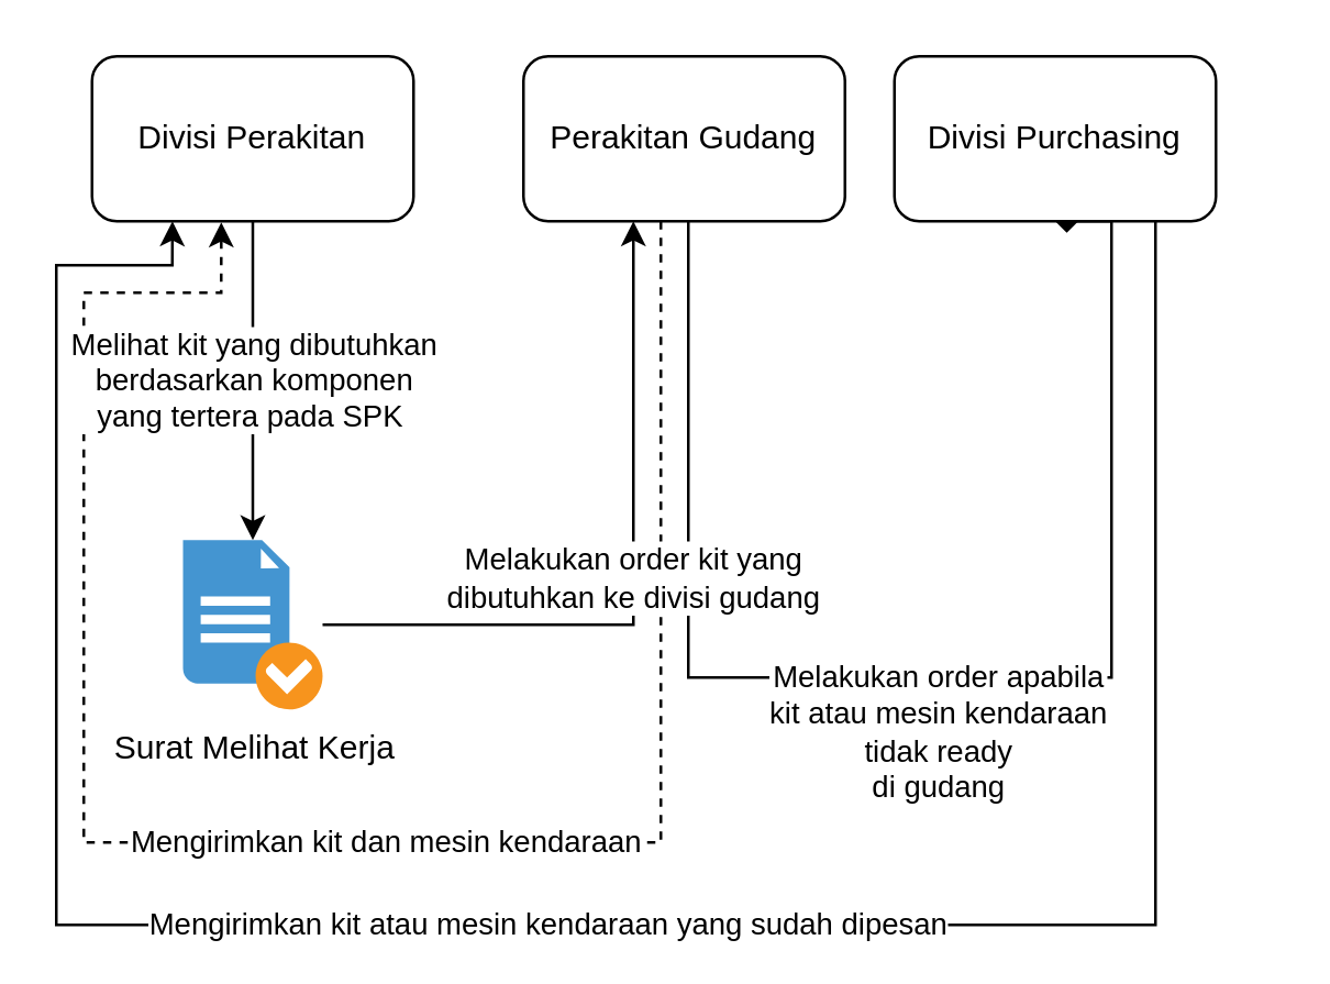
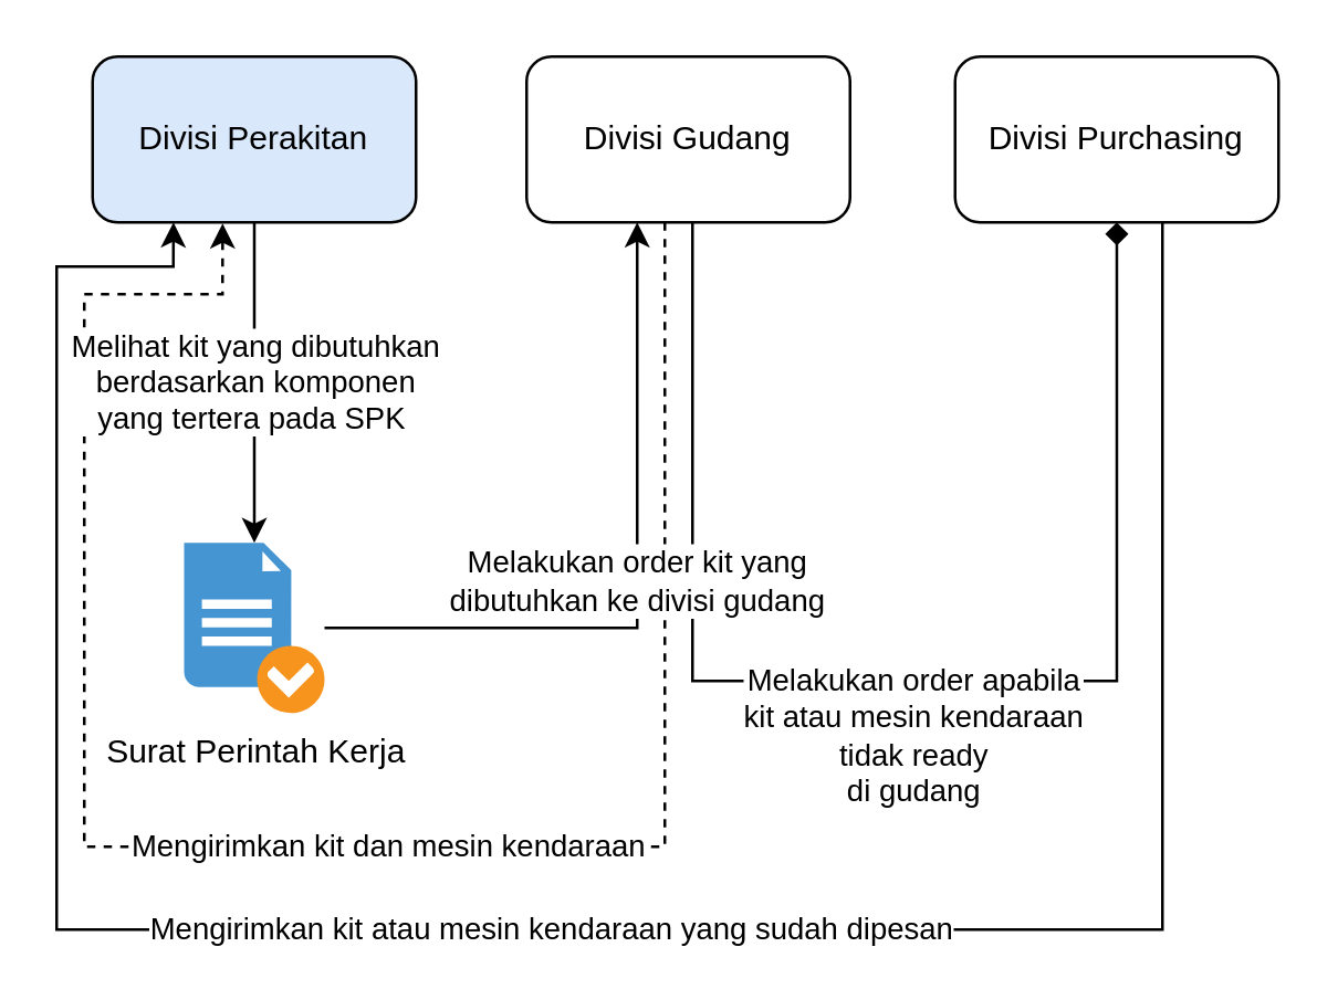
  <mxCell id="0" />
  <mxCell id="1" parent="0" />
  <mxCell id="2" value="Mengirimkan kit dan mesin kendaraan" style="edgeStyle=orthogonalEdgeStyle;rounded=0;orthogonalLoop=1;jettySize=auto;html=1;entryX=0.402;entryY=1.006;entryDx=0;entryDy=0;entryPerimeter=0;dashed=1;" edge="1" parent="1" source="4" target="6"><mxGeometry x="-0.084" relative="1" as="geometry"><Array as="points"><mxPoint x="240" y="306" /><mxPoint x="30" y="306" /><mxPoint x="30" y="106" /><mxPoint x="80" y="106" /></Array><mxPoint as="offset" /></mxGeometry></mxCell>
  <mxCell id="3" value="Melakukan order apabila &lt;br&gt;kit atau mesin kendaraan &lt;br&gt;tidak ready &lt;br&gt;di gudang" style="edgeStyle=orthogonalEdgeStyle;rounded=0;orthogonalLoop=1;jettySize=auto;html=1;entryX=0.5;entryY=1;entryDx=0;entryDy=0;endArrow=diamond;" edge="1" parent="1" source="4" target="8"><mxGeometry x="0.013" y="-20" relative="1" as="geometry"><Array as="points"><mxPoint x="250" y="246" /><mxPoint x="404" y="246" /></Array><mxPoint as="offset" /></mxGeometry></mxCell>
- <mxCell id="4" value="Perakitan Gudang" style="rounded=1;whiteSpace=wrap;html=1;" vertex="1" parent="1"><mxGeometry x="190" y="20" width="117" height="60" as="geometry" /></mxCell>
+ <mxCell id="4" value="Divisi Gudang" style="rounded=1;whiteSpace=wrap;html=1;" vertex="1" parent="1"><mxGeometry x="190" y="20" width="117" height="60" as="geometry" /></mxCell>
  <mxCell id="5" value="Melihat kit yang dibutuhkan &lt;br&gt;berdasarkan komponen &lt;br&gt;yang tertera pada SPK&amp;nbsp;" style="edgeStyle=orthogonalEdgeStyle;rounded=0;orthogonalLoop=1;jettySize=auto;html=1;" edge="1" parent="1" source="6" target="10"><mxGeometry relative="1" as="geometry" /></mxCell>
- <mxCell id="6" value="Divisi Perakitan" style="rounded=1;whiteSpace=wrap;html=1;" vertex="1" parent="1"><mxGeometry x="33" y="20" width="117" height="60" as="geometry" /></mxCell>
+ <mxCell id="6" value="Divisi Perakitan" style="rounded=1;whiteSpace=wrap;html=1;fillColor=#dae8fc;" vertex="1" parent="1"><mxGeometry x="33" y="20" width="117" height="60" as="geometry" /></mxCell>
  <mxCell id="7" value="Mengirimkan kit atau mesin kendaraan yang sudah dipesan" style="edgeStyle=orthogonalEdgeStyle;rounded=0;orthogonalLoop=1;jettySize=auto;html=1;entryX=0.25;entryY=1;entryDx=0;entryDy=0;" edge="1" parent="1" source="8" target="6"><mxGeometry relative="1" as="geometry"><Array as="points"><mxPoint x="420" y="336" /><mxPoint x="20" y="336" /><mxPoint x="20" y="96" /><mxPoint x="62" y="96" /></Array></mxGeometry></mxCell>
- <mxCell id="8" value="Divisi Purchasing" style="rounded=1;whiteSpace=wrap;html=1;" vertex="1" parent="1"><mxGeometry x="325" y="20" width="117" height="60" as="geometry" /></mxCell>
+ <mxCell id="8" value="Divisi Purchasing" style="rounded=1;whiteSpace=wrap;html=1;" vertex="1" parent="1"><mxGeometry x="345" y="20" width="117" height="60" as="geometry" /></mxCell>
  <mxCell id="9" value="Melakukan order kit yang &lt;br&gt;dibutuhkan ke divisi gudang" style="edgeStyle=orthogonalEdgeStyle;rounded=0;orthogonalLoop=1;jettySize=auto;html=1;" edge="1" parent="1" source="10"><mxGeometry relative="1" as="geometry"><mxPoint x="230" y="80" as="targetPoint" /><Array as="points"><mxPoint x="230" y="227" /><mxPoint x="230" y="80" /></Array></mxGeometry></mxCell>
- <mxCell id="10" value="Surat Melihat Kerja" style="shadow=0;dashed=0;html=1;strokeColor=none;fillColor=#4495D1;labelPosition=center;verticalLabelPosition=bottom;verticalAlign=top;align=center;outlineConnect=0;shape=mxgraph.veeam.checked_doc;" vertex="1" parent="1"><mxGeometry x="66.1" y="196" width="50.8" height="61.6" as="geometry" /></mxCell>
+ <mxCell id="10" value="Surat Perintah Kerja" style="shadow=0;dashed=0;html=1;strokeColor=none;fillColor=#4495D1;labelPosition=center;verticalLabelPosition=bottom;verticalAlign=top;align=center;outlineConnect=0;shape=mxgraph.veeam.checked_doc;" vertex="1" parent="1"><mxGeometry x="66.1" y="196" width="50.8" height="61.6" as="geometry" /></mxCell>
